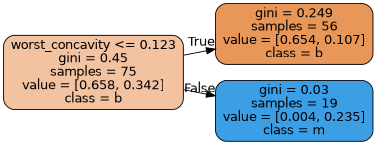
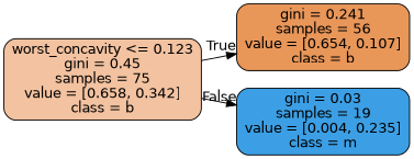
  digraph {
    rankdir=LR
    node [color=black fontname=helvetica shape=box style="filled, rounded"]
    edge [fontname=helvetica labeldistance=2.5]
    n1 [fillcolor="#f3c2a0" label="worst_concavity <= 0.123\ngini = 0.45\nsamples = 75\nvalue = [0.658, 0.342]\nclass = b"]
-   n2 [fillcolor="#e99659" label="gini = 0.249\nsamples = 56\nvalue = [0.654, 0.107]\nclass = b"]
+   n2 [fillcolor="#e99659" label="gini = 0.241\nsamples = 56\nvalue = [0.654, 0.107]\nclass = b"]
    n3 [fillcolor="#3c9fe5" label="gini = 0.03\nsamples = 19\nvalue = [0.004, 0.235]\nclass = m"]
    n1 -> n2 [headlabel=True labelangle=45]
    n1 -> n3 [headlabel=False labelangle=-45]
  }
